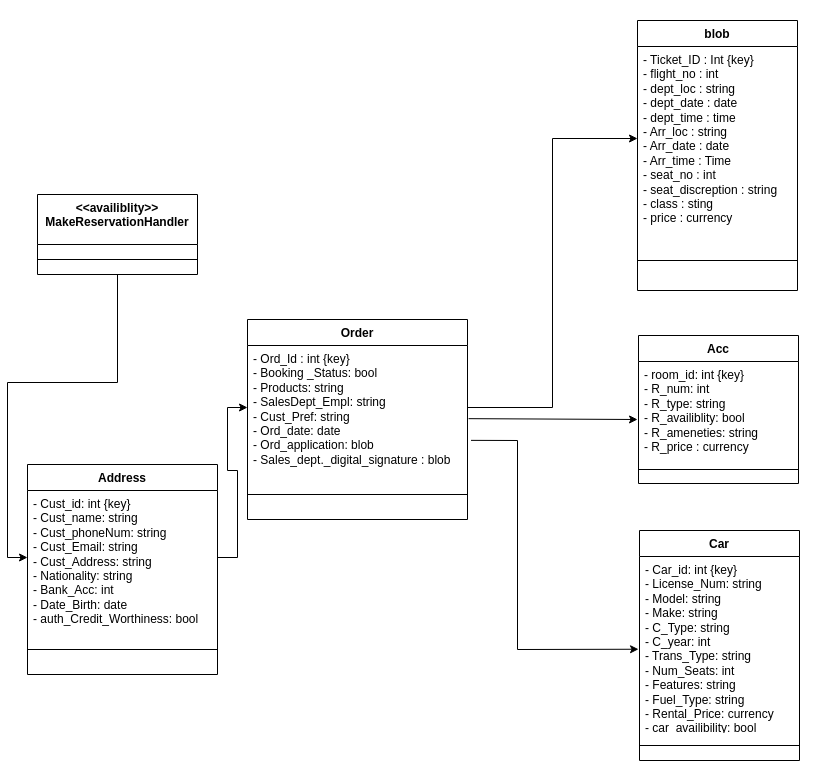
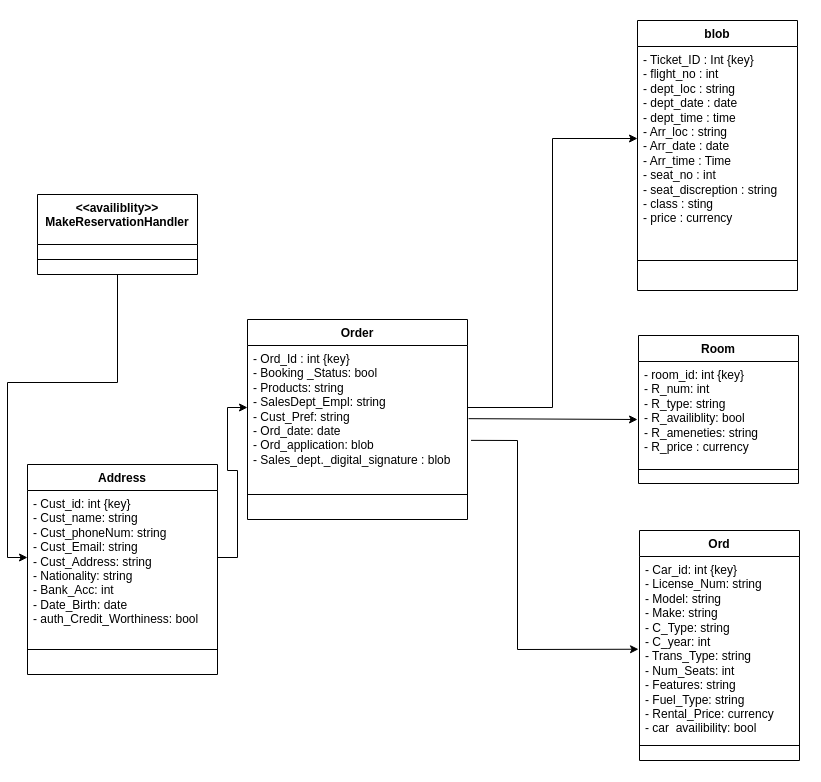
  <mxCell id="0" />
  <mxCell id="1" parent="0" />
  <mxCell id="2" value="blob" style="swimlane;fontStyle=1;align=center;verticalAlign=top;childLayout=stackLayout;horizontal=1;startSize=26;horizontalStack=0;resizeParent=1;resizeParentMax=0;resizeLast=0;collapsible=1;marginBottom=0;whiteSpace=wrap;html=1;" vertex="1" parent="1"><mxGeometry x="630" y="20" width="160" height="270" as="geometry" /></mxCell>
  <mxCell id="3" value="&lt;span style=&quot;text-wrap-mode: nowrap;&quot;&gt;- Ticket_ID : Int {key}&lt;/span&gt;&lt;div style=&quot;text-wrap-mode: nowrap;&quot;&gt;&lt;div style=&quot;text-wrap-mode: wrap;&quot;&gt;- flight_no : int&lt;/div&gt;&lt;div style=&quot;text-wrap-mode: wrap;&quot;&gt;- dept_loc : string&lt;/div&gt;&lt;div style=&quot;text-wrap-mode: wrap;&quot;&gt;- dept_date : date&lt;/div&gt;&lt;div style=&quot;text-wrap-mode: wrap;&quot;&gt;- dept_time : time&lt;/div&gt;&lt;div style=&quot;text-wrap-mode: wrap;&quot;&gt;- Arr_loc : string&lt;/div&gt;&lt;div style=&quot;text-wrap-mode: wrap;&quot;&gt;- Arr_date : date&lt;/div&gt;&lt;div style=&quot;text-wrap-mode: wrap;&quot;&gt;- Arr_time : Time&lt;/div&gt;&lt;div style=&quot;text-wrap-mode: wrap;&quot;&gt;- seat_no : int&lt;/div&gt;&lt;div style=&quot;text-wrap-mode: wrap;&quot;&gt;- seat_discreption : string&lt;/div&gt;&lt;div style=&quot;text-wrap-mode: wrap;&quot;&gt;- class : sting&lt;/div&gt;&lt;div style=&quot;text-wrap-mode: wrap;&quot;&gt;- price : currency&lt;/div&gt;&lt;/div&gt;" style="text;strokeColor=none;fillColor=none;align=left;verticalAlign=top;spacingLeft=4;spacingRight=4;overflow=hidden;rotatable=0;points=[[0,0.5],[1,0.5]];portConstraint=eastwest;whiteSpace=wrap;html=1;" vertex="1" parent="2"><mxGeometry y="26" width="160" height="184" as="geometry" /></mxCell>
  <mxCell id="4" value="" style="line;strokeWidth=1;fillColor=none;align=left;verticalAlign=middle;spacingTop=-1;spacingLeft=3;spacingRight=3;rotatable=0;labelPosition=right;points=[];portConstraint=eastwest;strokeColor=inherit;" vertex="1" parent="2"><mxGeometry y="210" width="160" height="60" as="geometry" /></mxCell>
- <mxCell id="5" value="Acc" style="swimlane;fontStyle=1;align=center;verticalAlign=top;childLayout=stackLayout;horizontal=1;startSize=26;horizontalStack=0;resizeParent=1;resizeParentMax=0;resizeLast=0;collapsible=1;marginBottom=0;whiteSpace=wrap;html=1;" vertex="1" parent="1"><mxGeometry x="631" y="335" width="160" height="148" as="geometry" /></mxCell>
+ <mxCell id="5" value="Room" style="swimlane;fontStyle=1;align=center;verticalAlign=top;childLayout=stackLayout;horizontal=1;startSize=26;horizontalStack=0;resizeParent=1;resizeParentMax=0;resizeLast=0;collapsible=1;marginBottom=0;whiteSpace=wrap;html=1;" vertex="1" parent="1"><mxGeometry x="631" y="335" width="160" height="148" as="geometry" /></mxCell>
  <mxCell id="6" value="- room_id: int {key}&lt;div&gt;- R_num: int&lt;/div&gt;&lt;div&gt;- R_type: string&lt;/div&gt;&lt;div&gt;- R_availiblity: bool&lt;/div&gt;&lt;div&gt;- R_ameneties: string&lt;/div&gt;&lt;div&gt;- R_price : currency&lt;/div&gt;" style="text;strokeColor=none;fillColor=none;align=left;verticalAlign=top;spacingLeft=4;spacingRight=4;overflow=hidden;rotatable=0;points=[[0,0.5],[1,0.5]];portConstraint=eastwest;whiteSpace=wrap;html=1;" vertex="1" parent="5"><mxGeometry y="26" width="160" height="94" as="geometry" /></mxCell>
  <mxCell id="7" value="" style="line;strokeWidth=1;fillColor=none;align=left;verticalAlign=middle;spacingTop=-1;spacingLeft=3;spacingRight=3;rotatable=0;labelPosition=right;points=[];portConstraint=eastwest;strokeColor=inherit;" vertex="1" parent="5"><mxGeometry y="120" width="160" height="28" as="geometry" /></mxCell>
- <mxCell id="8" value="Car" style="swimlane;fontStyle=1;align=center;verticalAlign=top;childLayout=stackLayout;horizontal=1;startSize=26;horizontalStack=0;resizeParent=1;resizeParentMax=0;resizeLast=0;collapsible=1;marginBottom=0;whiteSpace=wrap;html=1;" vertex="1" parent="1"><mxGeometry x="632" y="530" width="160" height="230" as="geometry" /></mxCell>
+ <mxCell id="8" value="Ord" style="swimlane;fontStyle=1;align=center;verticalAlign=top;childLayout=stackLayout;horizontal=1;startSize=26;horizontalStack=0;resizeParent=1;resizeParentMax=0;resizeLast=0;collapsible=1;marginBottom=0;whiteSpace=wrap;html=1;" vertex="1" parent="1"><mxGeometry x="632" y="530" width="160" height="230" as="geometry" /></mxCell>
  <mxCell id="9" value="&lt;div&gt;&lt;span style=&quot;background-color: initial;&quot;&gt;- Car_id: int {key}&amp;nbsp;&lt;/span&gt;&lt;/div&gt;&lt;div&gt;&lt;div&gt;- License_Num: string&lt;/div&gt;&lt;div&gt;- Model: string&lt;/div&gt;&lt;div&gt;- Make: string&lt;/div&gt;&lt;div&gt;- C_Type: string&lt;/div&gt;&lt;div&gt;- C_year: int&lt;/div&gt;&lt;div&gt;- Trans_Type: string&lt;/div&gt;&lt;div&gt;- Num_Seats: int&lt;/div&gt;&lt;div&gt;- Features: string&lt;/div&gt;&lt;div&gt;- Fuel_Type: string&amp;nbsp;&lt;/div&gt;&lt;div&gt;- Rental_Price: currency&lt;/div&gt;&lt;/div&gt;&lt;div&gt;- car_availibility: bool&lt;/div&gt;" style="text;strokeColor=none;fillColor=none;align=left;verticalAlign=top;spacingLeft=4;spacingRight=4;overflow=hidden;rotatable=0;points=[[0,0.5],[1,0.5]];portConstraint=eastwest;whiteSpace=wrap;html=1;" vertex="1" parent="8"><mxGeometry y="26" width="160" height="174" as="geometry" /></mxCell>
  <mxCell id="10" value="" style="line;strokeWidth=1;fillColor=none;align=left;verticalAlign=middle;spacingTop=-1;spacingLeft=3;spacingRight=3;rotatable=0;labelPosition=right;points=[];portConstraint=eastwest;strokeColor=inherit;" vertex="1" parent="8"><mxGeometry y="200" width="160" height="30" as="geometry" /></mxCell>
  <mxCell id="11" value="Address" style="swimlane;fontStyle=1;align=center;verticalAlign=top;childLayout=stackLayout;horizontal=1;startSize=26;horizontalStack=0;resizeParent=1;resizeParentMax=0;resizeLast=0;collapsible=1;marginBottom=0;whiteSpace=wrap;html=1;" vertex="1" parent="1"><mxGeometry x="20" y="464" width="190" height="210" as="geometry" /></mxCell>
  <mxCell id="12" value="- Cust_id: int {key}&lt;div&gt;- Cust_name: string&lt;/div&gt;&lt;div&gt;- Cust_phoneNum: string&lt;/div&gt;&lt;div&gt;- Cust_Email: string&lt;/div&gt;&lt;div&gt;- Cust_Address: string&lt;/div&gt;&lt;div&gt;- Nationality: string&lt;/div&gt;&lt;div&gt;- Bank_Acc: int&lt;/div&gt;&lt;div&gt;- Date_Birth: date&lt;/div&gt;&lt;div&gt;- auth_Credit_Worthiness: bool&lt;/div&gt;&lt;div&gt;&lt;br style=&quot;text-align: center;&quot;&gt;&lt;/div&gt;" style="text;strokeColor=none;fillColor=none;align=left;verticalAlign=top;spacingLeft=4;spacingRight=4;overflow=hidden;rotatable=0;points=[[0,0.5],[1,0.5]];portConstraint=eastwest;whiteSpace=wrap;html=1;" vertex="1" parent="11"><mxGeometry y="26" width="190" height="134" as="geometry" /></mxCell>
  <mxCell id="13" value="" style="line;strokeWidth=1;fillColor=none;align=left;verticalAlign=middle;spacingTop=-1;spacingLeft=3;spacingRight=3;rotatable=0;labelPosition=right;points=[];portConstraint=eastwest;strokeColor=inherit;" vertex="1" parent="11"><mxGeometry y="160" width="190" height="50" as="geometry" /></mxCell>
  <mxCell id="14" value="Order" style="swimlane;fontStyle=1;align=center;verticalAlign=top;childLayout=stackLayout;horizontal=1;startSize=26;horizontalStack=0;resizeParent=1;resizeParentMax=0;resizeLast=0;collapsible=1;marginBottom=0;whiteSpace=wrap;html=1;" vertex="1" parent="1"><mxGeometry x="240" y="319" width="220" height="200" as="geometry" /></mxCell>
  <mxCell id="15" value="&lt;span style=&quot;text-wrap-mode: nowrap;&quot;&gt;- Ord_Id : int {key}&lt;/span&gt;&lt;div style=&quot;text-wrap-mode: nowrap;&quot;&gt;- Booking _Status: bool&lt;/div&gt;&lt;div style=&quot;text-wrap-mode: nowrap;&quot;&gt;- Products: string&lt;/div&gt;&lt;div style=&quot;text-wrap-mode: nowrap;&quot;&gt;- SalesDept_Empl: string&lt;/div&gt;&lt;div style=&quot;text-wrap-mode: nowrap;&quot;&gt;- Cust_Pref: string&lt;/div&gt;&lt;div style=&quot;text-wrap-mode: nowrap;&quot;&gt;- Ord_date: date&lt;/div&gt;&lt;div style=&quot;text-wrap-mode: nowrap;&quot;&gt;- Ord_application: blob&lt;/div&gt;&lt;div style=&quot;text-wrap-mode: nowrap;&quot;&gt;- Sales_dept._digital_signature : blob&lt;/div&gt;" style="text;strokeColor=none;fillColor=none;align=left;verticalAlign=top;spacingLeft=4;spacingRight=4;overflow=hidden;rotatable=0;points=[[0,0.5],[1,0.5]];portConstraint=eastwest;whiteSpace=wrap;html=1;" vertex="1" parent="14"><mxGeometry y="26" width="220" height="124" as="geometry" /></mxCell>
  <mxCell id="16" value="" style="line;strokeWidth=1;fillColor=none;align=left;verticalAlign=middle;spacingTop=-1;spacingLeft=3;spacingRight=3;rotatable=0;labelPosition=right;points=[];portConstraint=eastwest;strokeColor=inherit;" vertex="1" parent="14"><mxGeometry y="150" width="220" height="50" as="geometry" /></mxCell>
  <mxCell id="17" style="edgeStyle=orthogonalEdgeStyle;rounded=0;orthogonalLoop=1;jettySize=auto;html=1;entryX=0;entryY=0.5;entryDx=0;entryDy=0;" edge="1" parent="1" source="18" target="12"><mxGeometry relative="1" as="geometry" /></mxCell>
  <mxCell id="18" value="&lt;div&gt;&amp;lt;&amp;lt;availiblity&amp;gt;&amp;gt;&lt;/div&gt;MakeReservationHandler" style="swimlane;fontStyle=1;align=center;verticalAlign=top;childLayout=stackLayout;horizontal=1;startSize=50;horizontalStack=0;resizeParent=1;resizeParentMax=0;resizeLast=0;collapsible=1;marginBottom=0;whiteSpace=wrap;html=1;" vertex="1" parent="1"><mxGeometry x="30" y="194" width="160" height="80" as="geometry" /></mxCell>
  <mxCell id="19" value="" style="line;strokeWidth=1;fillColor=none;align=left;verticalAlign=middle;spacingTop=-1;spacingLeft=3;spacingRight=3;rotatable=0;labelPosition=right;points=[];portConstraint=eastwest;strokeColor=inherit;" vertex="1" parent="18"><mxGeometry y="50" width="160" height="30" as="geometry" /></mxCell>
  <mxCell id="20" style="edgeStyle=orthogonalEdgeStyle;rounded=0;orthogonalLoop=1;jettySize=auto;html=1;entryX=0;entryY=0.5;entryDx=0;entryDy=0;" edge="1" parent="1" source="12" target="15"><mxGeometry relative="1" as="geometry" /></mxCell>
  <mxCell id="21" style="edgeStyle=orthogonalEdgeStyle;rounded=0;orthogonalLoop=1;jettySize=auto;html=1;entryX=0;entryY=0.5;entryDx=0;entryDy=0;" edge="1" parent="1" source="15" target="3"><mxGeometry relative="1" as="geometry" /></mxCell>
  <mxCell id="22" value="" style="endArrow=classic;html=1;rounded=0;exitX=1.016;exitY=0.765;exitDx=0;exitDy=0;exitPerimeter=0;entryX=-0.006;entryY=0.533;entryDx=0;entryDy=0;entryPerimeter=0;" edge="1" parent="1" source="15" target="9"><mxGeometry width="50" height="50" relative="1" as="geometry"><mxPoint x="530" y="399" as="sourcePoint" /><mxPoint x="510" y="739" as="targetPoint" /><Array as="points"><mxPoint x="510" y="440" /><mxPoint x="510" y="649" /></Array></mxGeometry></mxCell>
  <mxCell id="23" value="" style="endArrow=classic;html=1;rounded=0;exitX=1.005;exitY=0.59;exitDx=0;exitDy=0;exitPerimeter=0;entryX=-0.006;entryY=0.617;entryDx=0;entryDy=0;entryPerimeter=0;" edge="1" parent="1" source="15" target="6"><mxGeometry width="50" height="50" relative="1" as="geometry"><mxPoint x="530" y="399" as="sourcePoint" /><mxPoint x="580" y="349" as="targetPoint" /></mxGeometry></mxCell>
